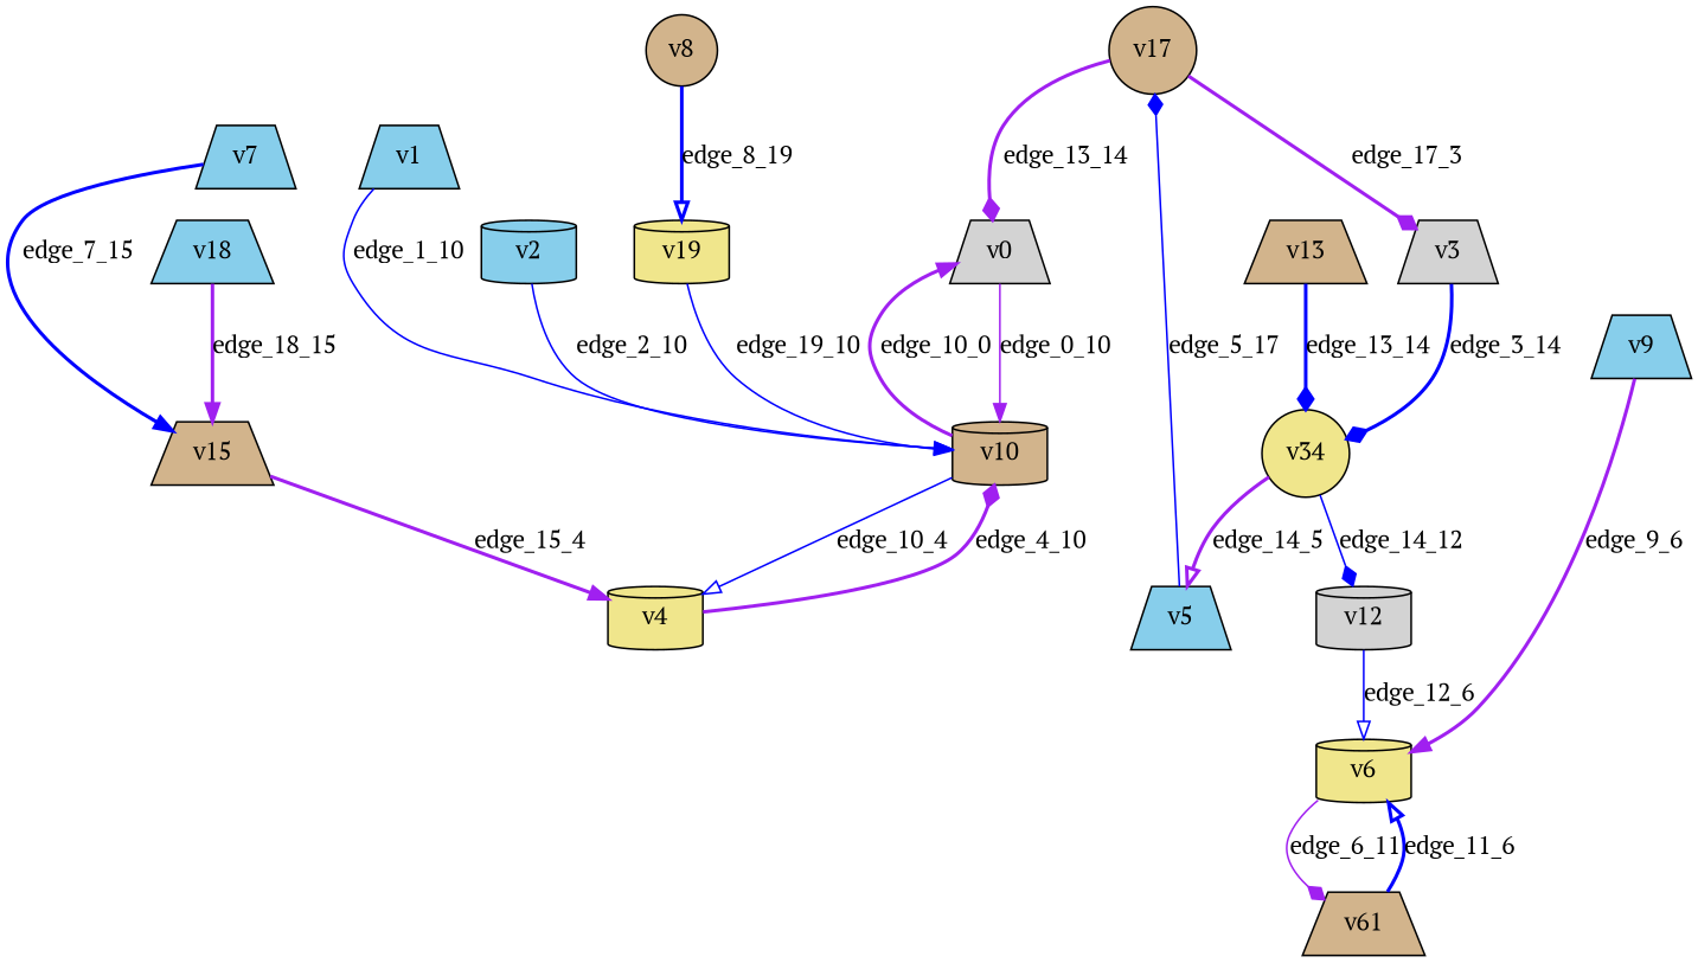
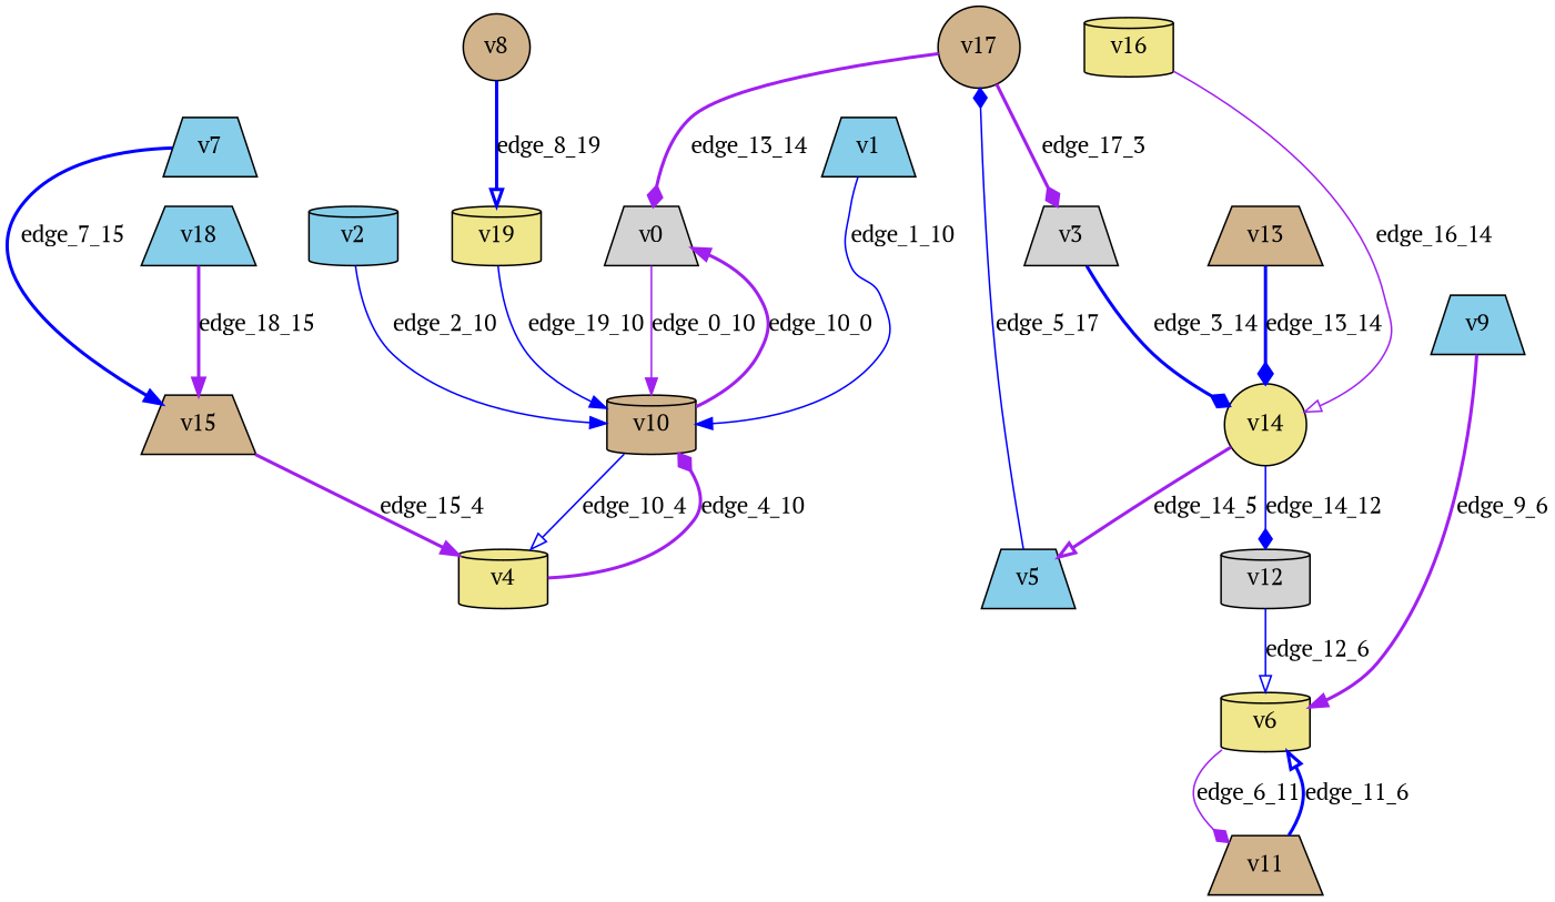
  digraph {
    fontname="PT Serif"
    node [fillcolor=tan fontname="PT Serif" player=0 shape=trapezium style=filled]
    edge [arrowhead=normal color=blue fontname="PT Serif" style=bold]
    v0 [fillcolor=lightgrey]
    v10 [player=-1 shape=cylinder]
    v4 [fillcolor=khaki shape=cylinder]
    v1 [fillcolor=skyblue]
    v2 [fillcolor=skyblue player=1 shape=cylinder]
    v3 [fillcolor=lightgrey]
-   v14 [fillcolor=khaki player=-1 shape=circle label=v34]
+   v14 [fillcolor=khaki player=-1 shape=circle]
    v5 [fillcolor=skyblue player=1]
    v12 [fillcolor=lightgrey player=1 shape=cylinder]
    v17 [player=-1 shape=circle]
    v6 [fillcolor=khaki player=-1 shape=cylinder]
-   v11 [player=1 label=v61]
+   v11 [player=1]
    v7 [fillcolor=skyblue]
    v15 [player=-1]
    v8 [player=-1 shape=circle]
    v19 [fillcolor=khaki shape=cylinder]
    v9 [fillcolor=skyblue]
    v13 [player=1]
+   v16 [fillcolor=khaki player=1 shape=cylinder]
    v18 [fillcolor=skyblue player=1]
    v0 -> v10 [color=purple discount=0.458645 label=edge_0_10 style=solid weight=9.406346]
    v10 -> v0 [color=purple label=edge_10_0 probability=0.386975]
    v10 -> v4 [arrowhead=onormal label=edge_10_4 probability=0.613025 style=solid]
    v4 -> v10 [arrowhead=diamond color=purple discount=0.312430 label=edge_4_10 weight=-5.537776]
    v1 -> v10 [discount=0.189345 label=edge_1_10 style=solid weight=-7.471619]
    v2 -> v10 [discount=0.669553 label=edge_2_10 style=solid weight=5.583787]
    v3 -> v14 [arrowhead=diamond discount=0.516214 label=edge_3_14 weight=-9.413141]
    v14 -> v5 [arrowhead=onormal color=purple label=edge_14_5 probability=0.503873]
    v14 -> v12 [arrowhead=diamond label=edge_14_12 probability=0.496127 style=solid]
    v5 -> v17 [arrowhead=diamond discount=0.669488 label=edge_5_17 style=solid weight=1.640916]
    v12 -> v6 [arrowhead=onormal discount=0.332729 label=edge_12_6 style=solid weight=7.355205]
    v17 -> v0 [arrowhead=diamond color=purple label=edge_13_14 probability=0.687187]
    v17 -> v3 [arrowhead=diamond color=purple label=edge_17_3 probability=0.312813]
    v6 -> v11 [arrowhead=diamond color=purple label=edge_6_11 probability=1.000000 style=solid]
    v11 -> v6 [arrowhead=onormal discount=0.722417 label=edge_11_6 weight=1.151978]
    v7 -> v15 [discount=0.801947 label=edge_7_15 weight=0.814418]
    v15 -> v4 [color=purple label=edge_15_4 probability=1.000000]
    v8 -> v19 [arrowhead=onormal label=edge_8_19 probability=1.000000]
    v19 -> v10 [discount=0.351885 label=edge_19_10 style=solid weight=1.099398]
    v9 -> v6 [color=purple discount=0.471781 label=edge_9_6 weight=-6.218454]
    v13 -> v14 [arrowhead=diamond discount=0.662252 label=edge_13_14 weight=4.144044]
+   v16 -> v14 [arrowhead=onormal color=purple discount=0.562286 label=edge_16_14 style=solid weight=-6.247738]
    v18 -> v15 [color=purple discount=0.801652 label=edge_18_15 weight=8.280134]
  }
